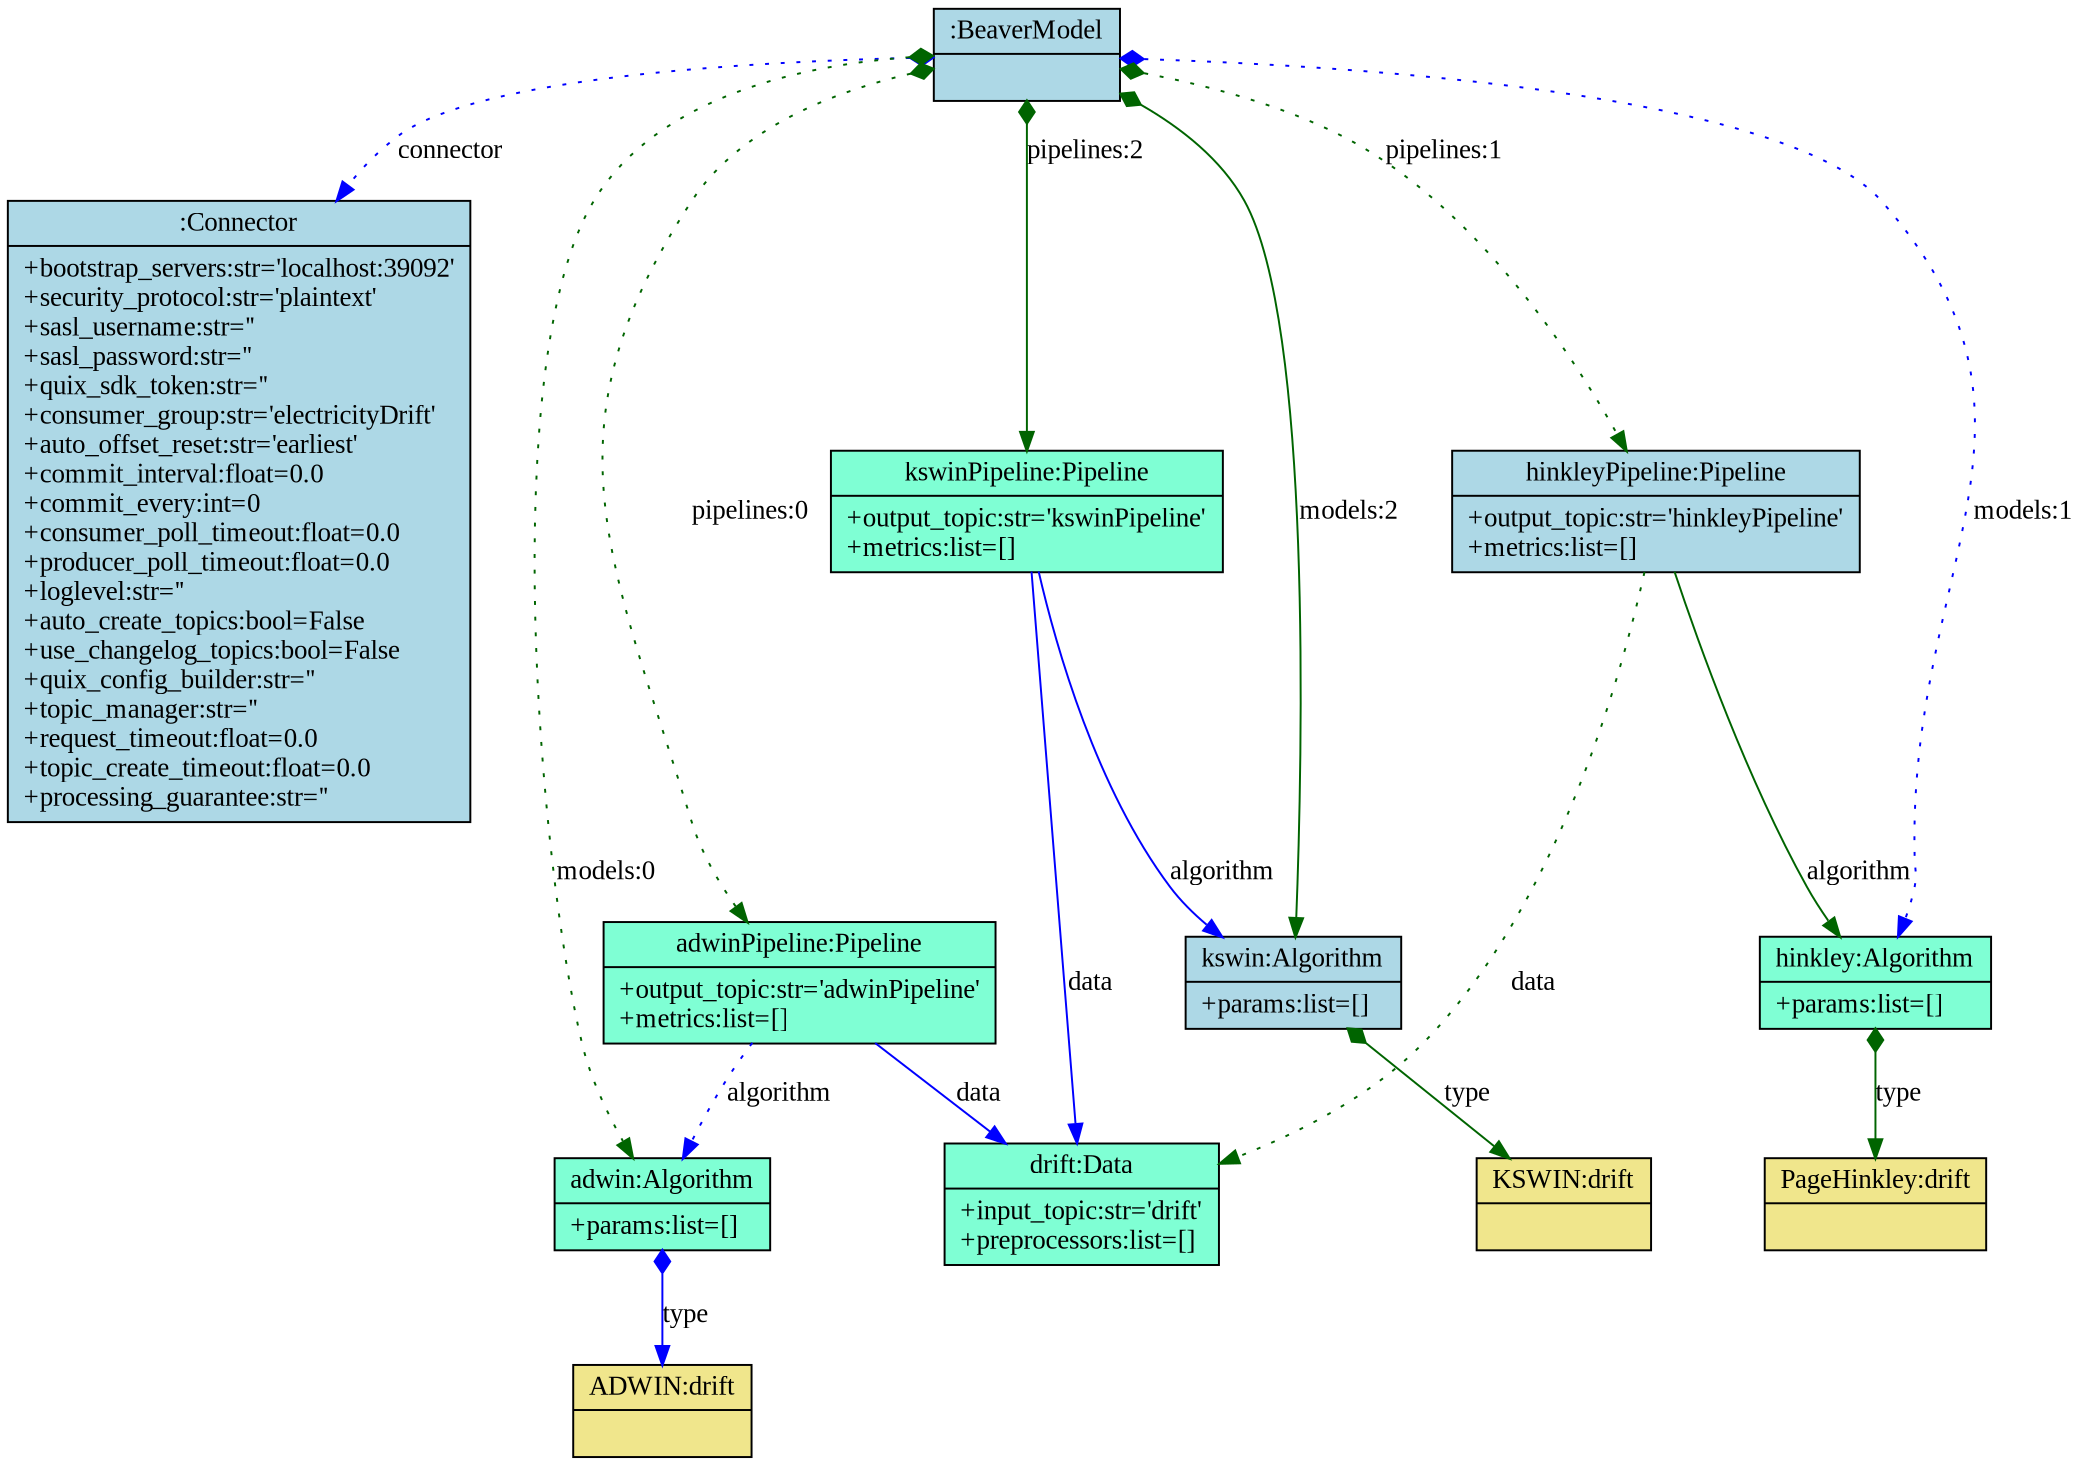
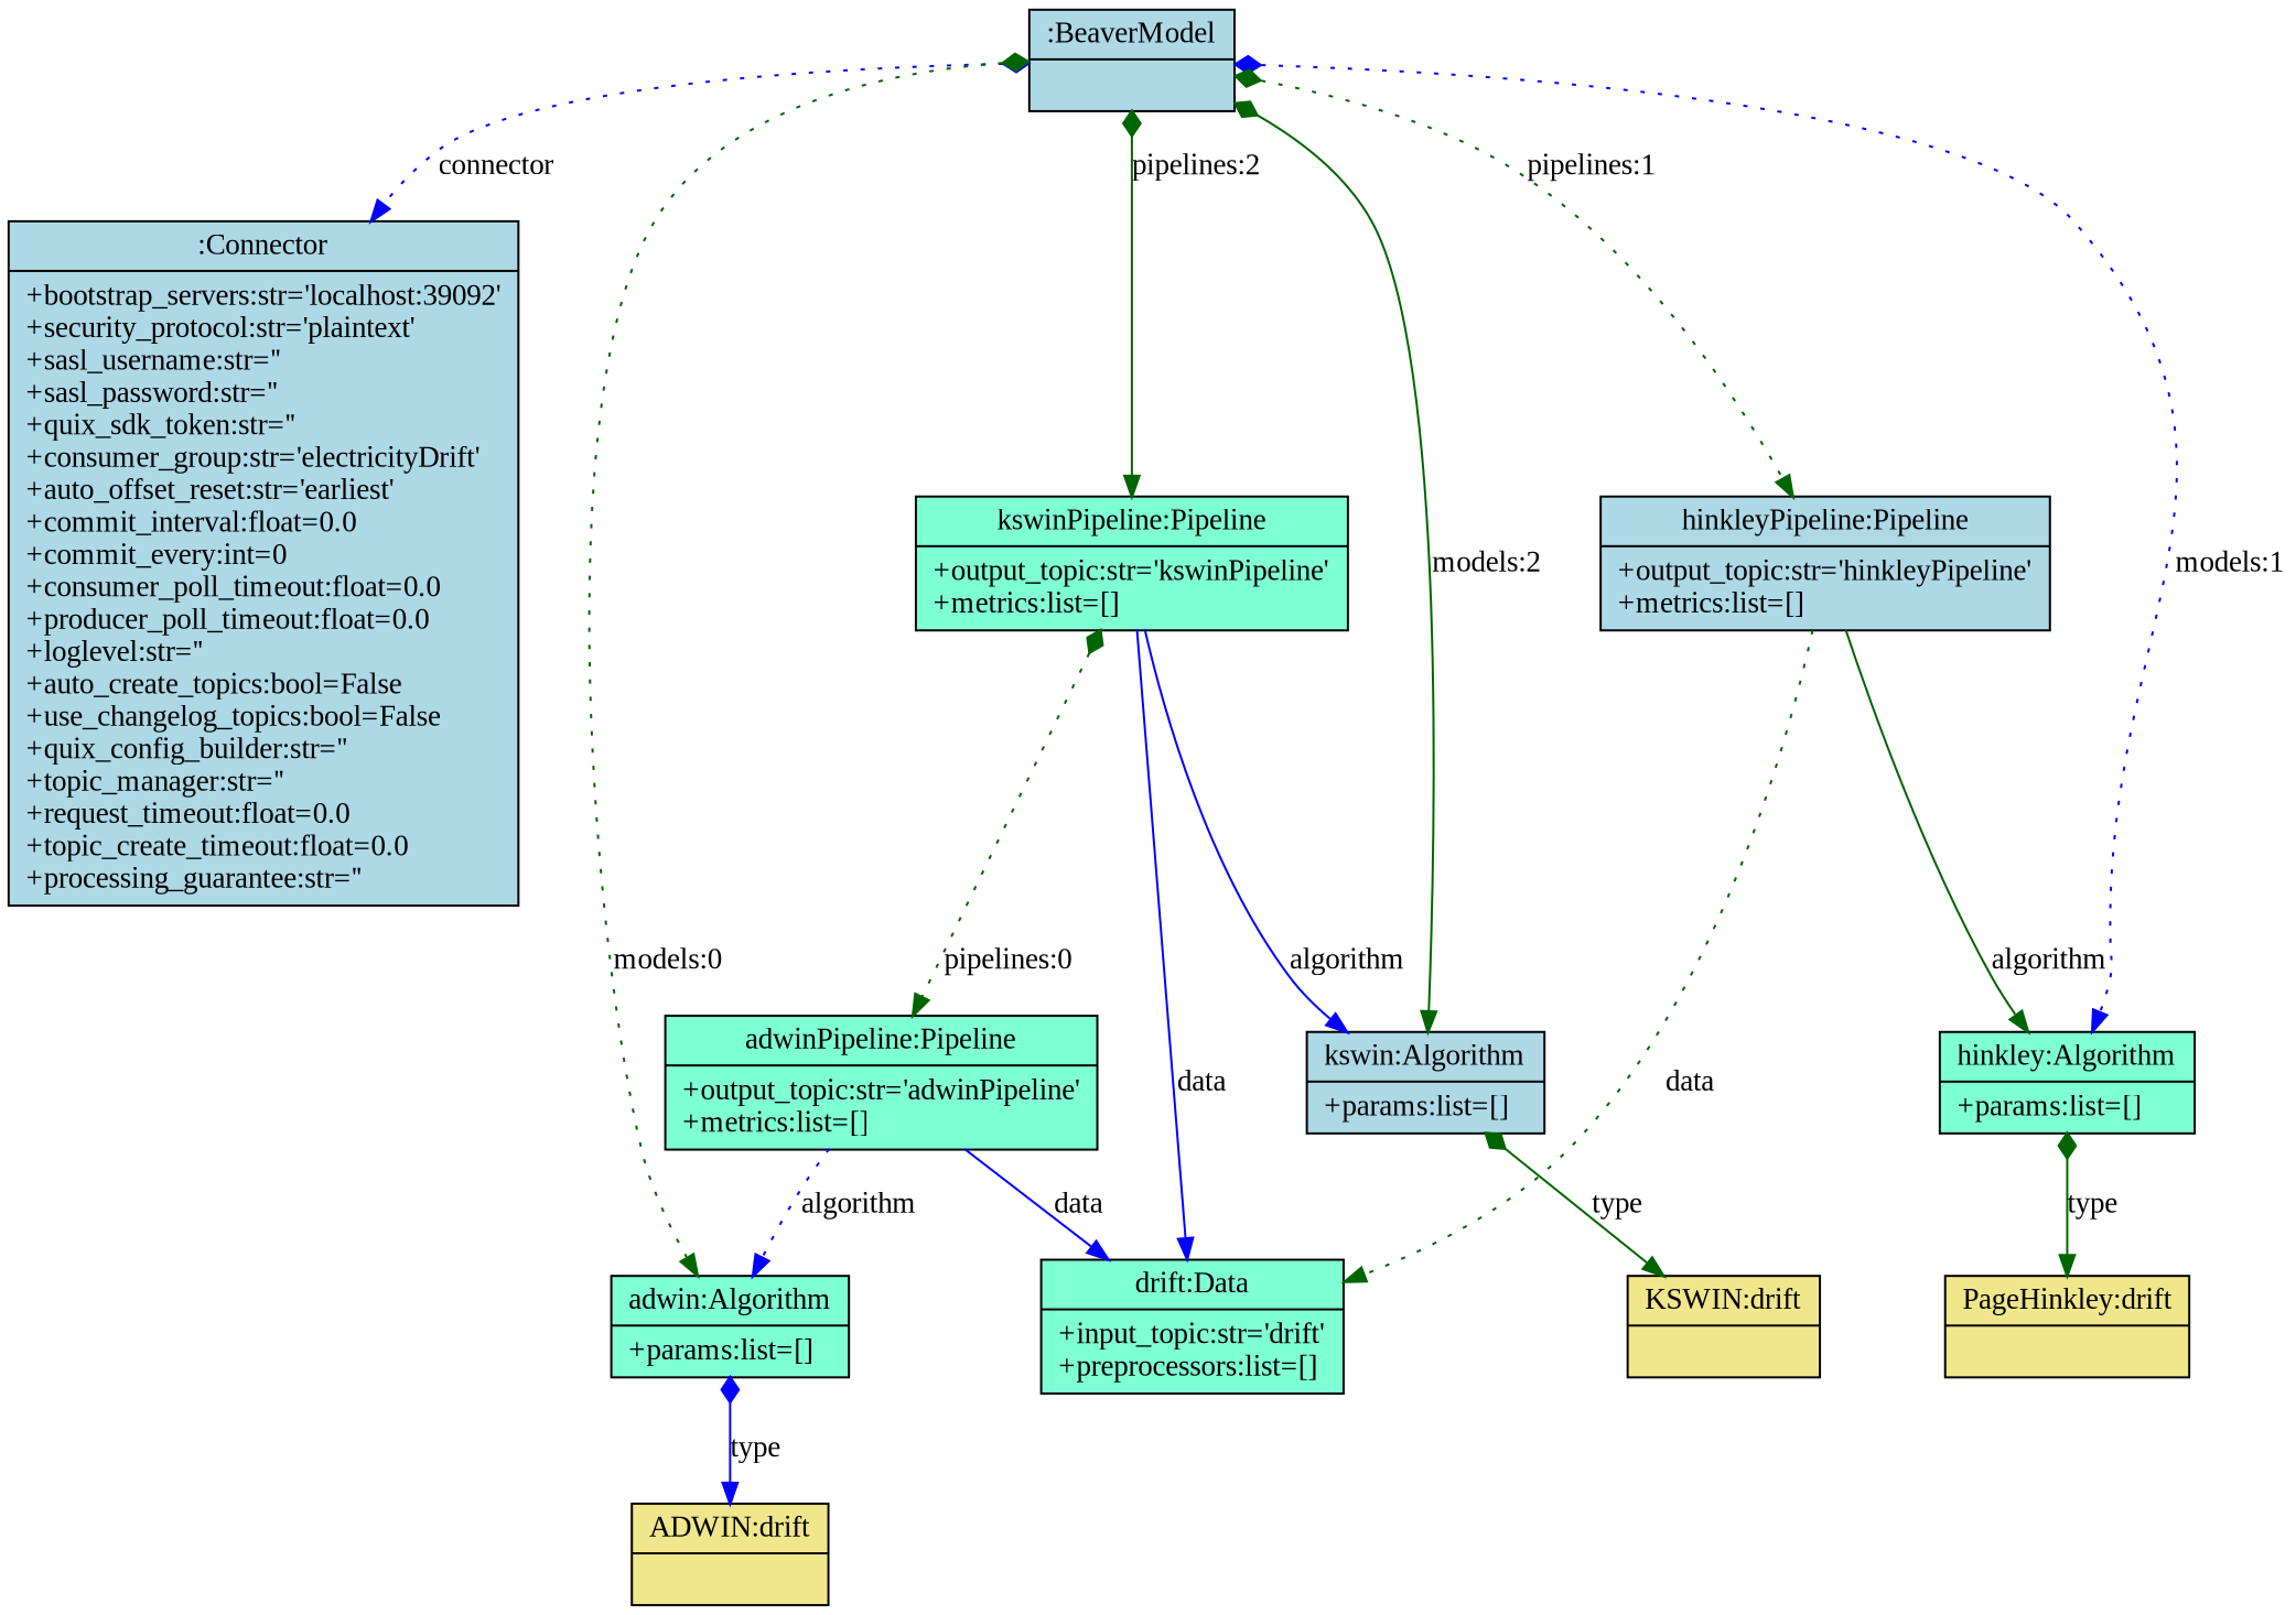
  digraph {
    fontname="Liberation Serif"
    fontsize=8
    nodesep=0.3
    node [fillcolor=aquamarine fontname="Liberation Serif" shape=record style=filled]
    edge [arrowtail=diamond color=darkgreen dir=both fontname="Liberation Serif" style=solid]
    n1 [fillcolor=lightblue label="{:BeaverModel|}"]
    n2 [fillcolor=lightblue label="{:Connector|+bootstrap_servers:str='localhost:39092'\l+security_protocol:str='plaintext'\l+sasl_username:str=''\l+sasl_password:str=''\l+quix_sdk_token:str=''\l+consumer_group:str='electricityDrift'\l+auto_offset_reset:str='earliest'\l+commit_interval:float=0.0\l+commit_every:int=0\l+consumer_poll_timeout:float=0.0\l+producer_poll_timeout:float=0.0\l+loglevel:str=''\l+auto_create_topics:bool=False\l+use_changelog_topics:bool=False\l+quix_config_builder:str=''\l+topic_manager:str=''\l+request_timeout:float=0.0\l+topic_create_timeout:float=0.0\l+processing_guarantee:str=''\l}"]
    n3 [label="{adwin:Algorithm|+params:list=[]\l}"]
    n4 [label="{hinkley:Algorithm|+params:list=[]\l}"]
    n5 [fillcolor=lightblue label="{kswin:Algorithm|+params:list=[]\l}"]
    n6 [label="{adwinPipeline:Pipeline|+output_topic:str='adwinPipeline'\l+metrics:list=[]\l}"]
    n7 [fillcolor=lightblue label="{hinkleyPipeline:Pipeline|+output_topic:str='hinkleyPipeline'\l+metrics:list=[]\l}"]
    n8 [label="{kswinPipeline:Pipeline|+output_topic:str='kswinPipeline'\l+metrics:list=[]\l}"]
    n9 [fillcolor=khaki label="{ADWIN:drift|}"]
    n10 [fillcolor=khaki label="{PageHinkley:drift|}"]
    n11 [fillcolor=khaki label="{KSWIN:drift|}"]
    n12 [label="{drift:Data|+input_topic:str='drift'\l+preprocessors:list=[]\l}"]
    n1 -> n2 [color=blue label=connector style=dotted]
    n1 -> n3 [label="models:0" style=dotted]
    n1 -> n4 [color=blue label="models:1" style=dotted]
    n1 -> n5 [label="models:2"]
-   n1 -> n6 [label="pipelines:0" style=dotted]
+   n8 -> n6 [label="pipelines:0" style=dotted]
    n1 -> n7 [label="pipelines:1" style=dotted]
    n1 -> n8 [label="pipelines:2"]
    n3 -> n9 [color=blue label=type]
    n4 -> n10 [label=type]
    n5 -> n11 [label=type]
    n6 -> n3 [arrowtail=empty color=blue dir=black label=algorithm style=dotted]
    n6 -> n12 [arrowtail=empty color=blue dir=black label=data]
    n7 -> n4 [arrowtail=empty dir=black label=algorithm]
    n7 -> n12 [arrowtail=empty dir=black label=data style=dotted]
    n8 -> n5 [arrowtail=empty color=blue dir=black label=algorithm]
    n8 -> n12 [arrowtail=empty color=blue dir=black label=data]
  }
